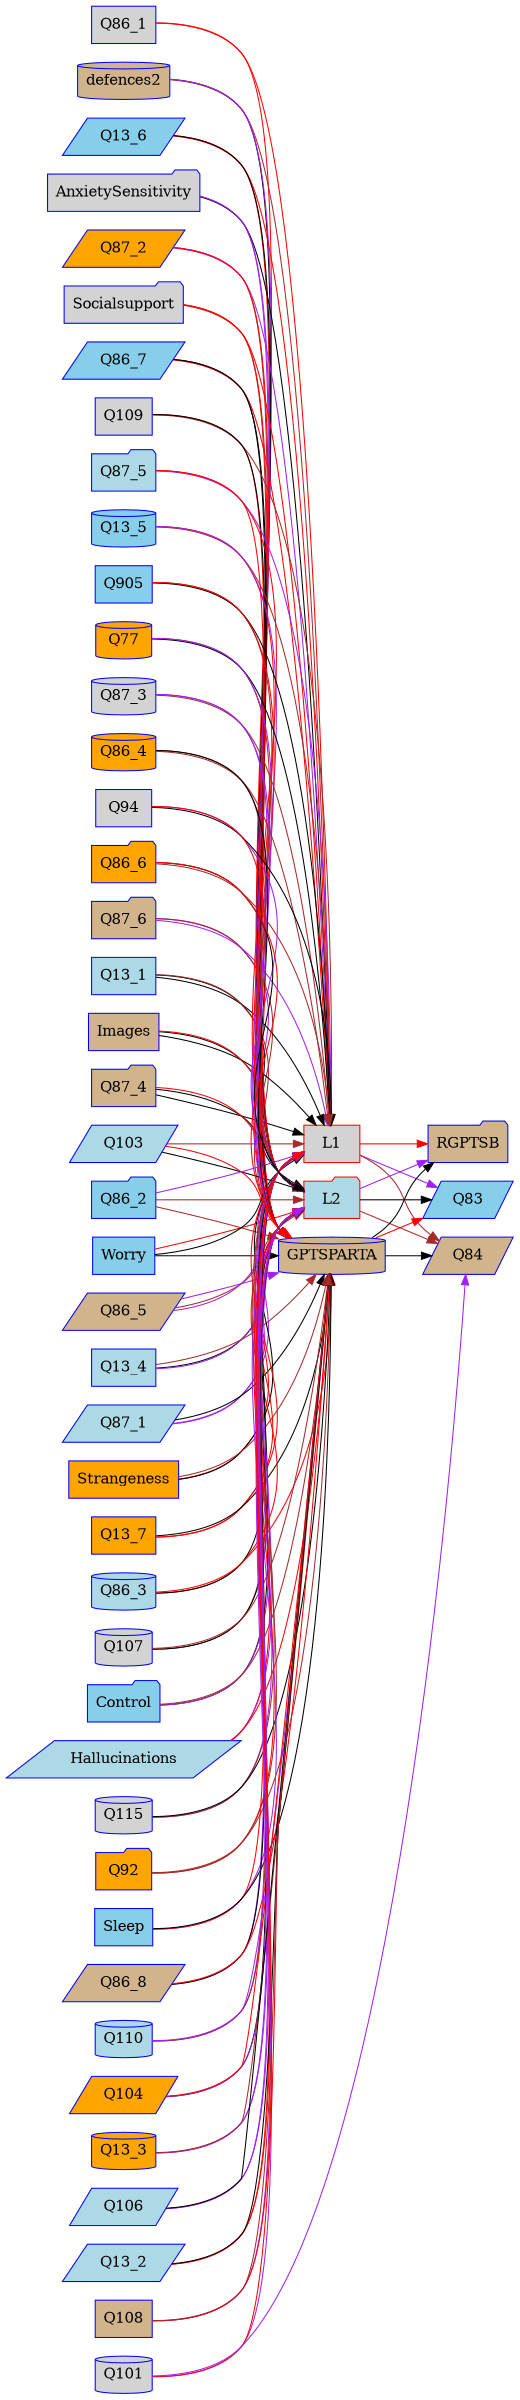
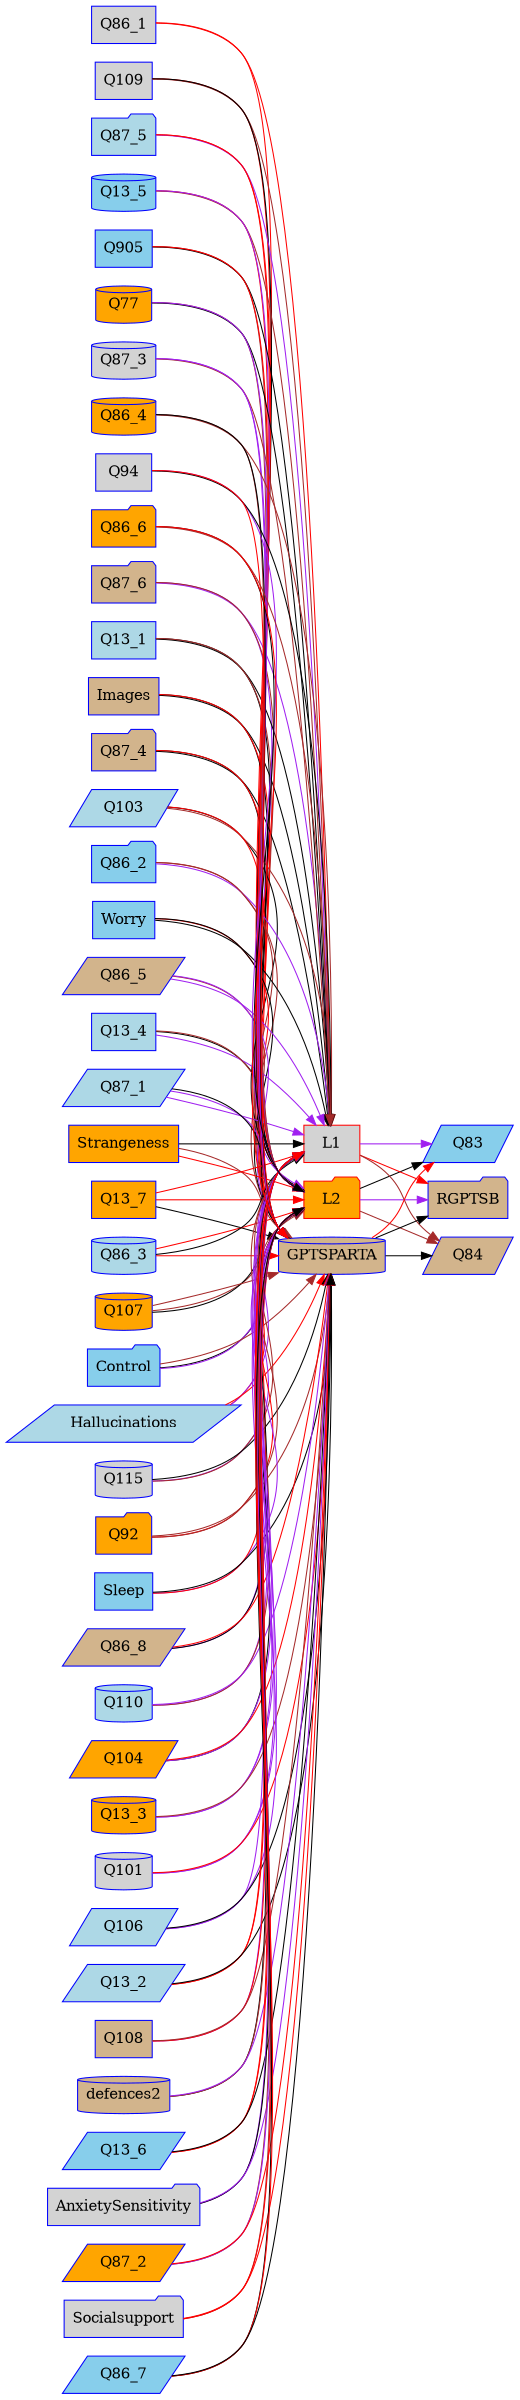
  digraph {
    rankdir=LR
    node [color=blue fillcolor=lightblue shape=box style=filled]
    edge [color=black]
    Q87_6 [fillcolor=tan shape=folder]
-   L2 [color=red shape=folder]
+   L2 [color=red fillcolor=orange shape=folder]
    L1 [color=red fillcolor=lightgrey]
    GPTSPARTA [fillcolor=tan shape=cylinder]
    Q13_1
    Q86_1 [fillcolor=lightgrey]
    Images [fillcolor=tan]
    Q87_4 [fillcolor=tan shape=folder]
    Q103 [shape=parallelogram]
    Q86_2 [fillcolor=skyblue shape=folder]
    Worry [fillcolor=skyblue]
    Q86_5 [fillcolor=tan shape=parallelogram]
    Q13_4
    Q87_1 [shape=parallelogram]
    Strangeness [fillcolor=orange]
    Q13_7 [fillcolor=orange]
    Q86_3 [shape=cylinder]
-   Q107 [fillcolor=lightgrey shape=cylinder]
+   Q107 [fillcolor=orange shape=cylinder]
    Control [fillcolor=skyblue shape=folder]
    Hallucinations [shape=parallelogram]
    Q115 [fillcolor=lightgrey shape=cylinder]
    Q92 [fillcolor=orange shape=folder]
    Sleep [fillcolor=skyblue]
    Q86_8 [fillcolor=tan shape=parallelogram]
    Q110 [shape=cylinder]
    Q104 [fillcolor=orange shape=parallelogram]
    Q13_3 [fillcolor=orange shape=cylinder]
    Q101 [fillcolor=lightgrey shape=cylinder]
    Q106 [shape=parallelogram]
    Q13_2 [shape=parallelogram]
    Q83 [fillcolor=skyblue shape=parallelogram]
    RGPTSB [fillcolor=tan shape=folder]
    Q84 [fillcolor=tan shape=parallelogram]
    Q108 [fillcolor=tan]
    defences2 [fillcolor=tan shape=cylinder]
    Q13_6 [fillcolor=skyblue shape=parallelogram]
    AnxietySensitivity [fillcolor=lightgrey shape=folder]
    Q87_2 [fillcolor=orange shape=parallelogram]
    Socialsupport [fillcolor=lightgrey shape=folder]
    Q86_7 [fillcolor=skyblue shape=parallelogram]
    Q109 [fillcolor=lightgrey]
    Q87_5 [shape=folder]
    Q13_5 [fillcolor=skyblue shape=cylinder]
    n44 [fillcolor=skyblue label=Q905]
    Q77 [fillcolor=orange shape=cylinder]
    Q87_3 [fillcolor=lightgrey shape=cylinder]
    Q86_4 [fillcolor=orange shape=cylinder]
    Q94 [fillcolor=lightgrey]
    Q86_6 [fillcolor=orange shape=folder]
    subgraph sub_1 {
    }
    subgraph sub_2 {
      Q87_6
      L2
      L1
      GPTSPARTA
      Q13_1
      Q86_1
      Images
      Q87_4
      Q103
      Q86_2
      Worry
      Q86_5
      Q13_4
      Q87_1
      Strangeness
      Q13_7
      Q86_3
      Q107
      Control
      Hallucinations
      Q115
      Q92
      Sleep
      Q86_8
      Q110
      Q104
      Q13_3
      Q101
      Q106
      Q13_2
      Q83
      RGPTSB
      Q84
      Q108
      defences2
      Q13_6
      AnxietySensitivity
      Q87_2
      Socialsupport
      Q86_7
      Q109
      Q87_5
      Q13_5
      n44
      Q77
      Q87_3
      Q86_4
      Q94
      Q86_6
    }
    Q87_6 -> L2 [color=purple]
    Q87_6 -> L1 [color=purple]
    Q87_6 -> GPTSPARTA [color=brown]
    L2 -> Q83
    L2 -> RGPTSB [color=purple]
    L2 -> Q84 [color=brown]
    L1 -> Q83 [color=purple]
    L1 -> RGPTSB [color=red]
    L1 -> Q84 [color=brown]
    GPTSPARTA -> Q83 [color=red]
    GPTSPARTA -> RGPTSB
    GPTSPARTA -> Q84
    Q13_1 -> L2
    Q13_1 -> L1
    Q13_1 -> GPTSPARTA [color=brown]
    Q86_1 -> L2 [color=red]
    Q86_1 -> L1 [color=red]
    Images -> L2
    Images -> L1
    Images -> GPTSPARTA [color=red]
    Q87_4 -> L2
    Q87_4 -> L1
    Q87_4 -> GPTSPARTA [color=red]
    Q103 -> L2
    Q103 -> L1 [color=brown]
    Q103 -> GPTSPARTA [color=red]
    Q86_2 -> L2 [color=brown]
    Q86_2 -> L1 [color=purple]
    Q86_2 -> GPTSPARTA [color=brown]
    Worry -> L2 [color=red]
    Worry -> L1
    Worry -> GPTSPARTA
    Q86_5 -> L2 [color=brown]
    Q86_5 -> L1 [color=purple]
    Q86_5 -> GPTSPARTA [color=purple]
    Q13_4 -> L2
    Q13_4 -> L1 [color=purple]
    Q13_4 -> GPTSPARTA [color=brown]
    Q87_1 -> L2 [color=purple]
    Q87_1 -> L1 [color=purple]
    Q87_1 -> GPTSPARTA
    Strangeness -> L2 [color=red]
    Strangeness -> L1
    Strangeness -> GPTSPARTA [color=brown]
    Q13_7 -> L2 [color=red]
    Q13_7 -> L1 [color=red]
    Q13_7 -> GPTSPARTA
    Q86_3 -> L2 [color=red]
    Q86_3 -> L1
    Q86_3 -> GPTSPARTA [color=red]
    Q107 -> L2 [color=brown]
    Q107 -> L1
    Q107 -> GPTSPARTA [color=brown]
    Control -> L2
    Control -> L1 [color=purple]
    Control -> GPTSPARTA [color=brown]
    Hallucinations -> L2 [color=red]
    Hallucinations -> L1 [color=purple]
    Hallucinations -> GPTSPARTA [color=red]
    Q115 -> L2 [color=purple]
    Q115 -> L1 [color=brown]
    Q115 -> GPTSPARTA
    Q92 -> L2 [color=red]
    Q92 -> L1 [color=brown]
    Q92 -> GPTSPARTA [color=brown]
    Sleep -> L2 [color=purple]
    Sleep -> L1 [color=red]
    Sleep -> GPTSPARTA
    Q86_8 -> L2 [color=purple]
    Q86_8 -> L1
    Q86_8 -> GPTSPARTA [color=red]
    Q110 -> L2 [color=purple]
    Q110 -> L1 [color=brown]
    Q110 -> GPTSPARTA [color=purple]
    Q104 -> L2
    Q104 -> L1 [color=purple]
    Q104 -> GPTSPARTA [color=red]
    Q13_3 -> L2 [color=purple]
    Q13_3 -> L1 [color=purple]
    Q13_3 -> GPTSPARTA [color=brown]
    Q101 -> L2 [color=purple]
-   Q101 -> Q84 [color=purple]
+   Q101 -> L1 [color=purple]
    Q101 -> GPTSPARTA [color=red]
    Q106 -> L2 [color=purple]
    Q106 -> L1 [color=purple]
    Q106 -> GPTSPARTA
    Q13_2 -> L2 [color=red]
    Q13_2 -> L1 [color=red]
    Q13_2 -> GPTSPARTA
    Q108 -> L2 [color=purple]
    Q108 -> L1 [color=red]
    Q108 -> GPTSPARTA [color=brown]
    defences2 -> L2
    defences2 -> L1 [color=brown]
    defences2 -> GPTSPARTA [color=purple]
    Q13_6 -> L2 [color=red]
    Q13_6 -> L1 [color=red]
    Q13_6 -> GPTSPARTA
    AnxietySensitivity -> L2 [color=purple]
    AnxietySensitivity -> L1
    AnxietySensitivity -> GPTSPARTA [color=purple]
    Q87_2 -> L2 [color=brown]
    Q87_2 -> L1 [color=purple]
    Q87_2 -> GPTSPARTA [color=red]
    Socialsupport -> L2 [color=brown]
    Socialsupport -> L1 [color=red]
    Socialsupport -> GPTSPARTA [color=red]
    Q86_7 -> L2
    Q86_7 -> L1 [color=red]
    Q86_7 -> GPTSPARTA
    Q109 -> L2 [color=red]
    Q109 -> L1 [color=brown]
    Q109 -> GPTSPARTA
    Q87_5 -> L2 [color=red]
    Q87_5 -> L1 [color=purple]
    Q87_5 -> GPTSPARTA [color=red]
    Q13_5 -> L2 [color=red]
    Q13_5 -> L1 [color=brown]
    Q13_5 -> GPTSPARTA [color=purple]
    n44 -> L2 [color=brown]
    n44 -> L1
    n44 -> GPTSPARTA [color=red]
    Q77 -> L2 [color=brown]
    Q77 -> L1
    Q77 -> GPTSPARTA [color=purple]
    Q87_3 -> L2 [color=purple]
    Q87_3 -> L1 [color=brown]
    Q87_3 -> GPTSPARTA [color=purple]
    Q86_4 -> L2 [color=brown]
    Q86_4 -> L1 [color=brown]
    Q86_4 -> GPTSPARTA
    Q94 -> L2 [color=purple]
    Q94 -> L1
    Q94 -> GPTSPARTA [color=red]
    Q86_6 -> L2
    Q86_6 -> L1 [color=brown]
    Q86_6 -> GPTSPARTA [color=red]
  }
